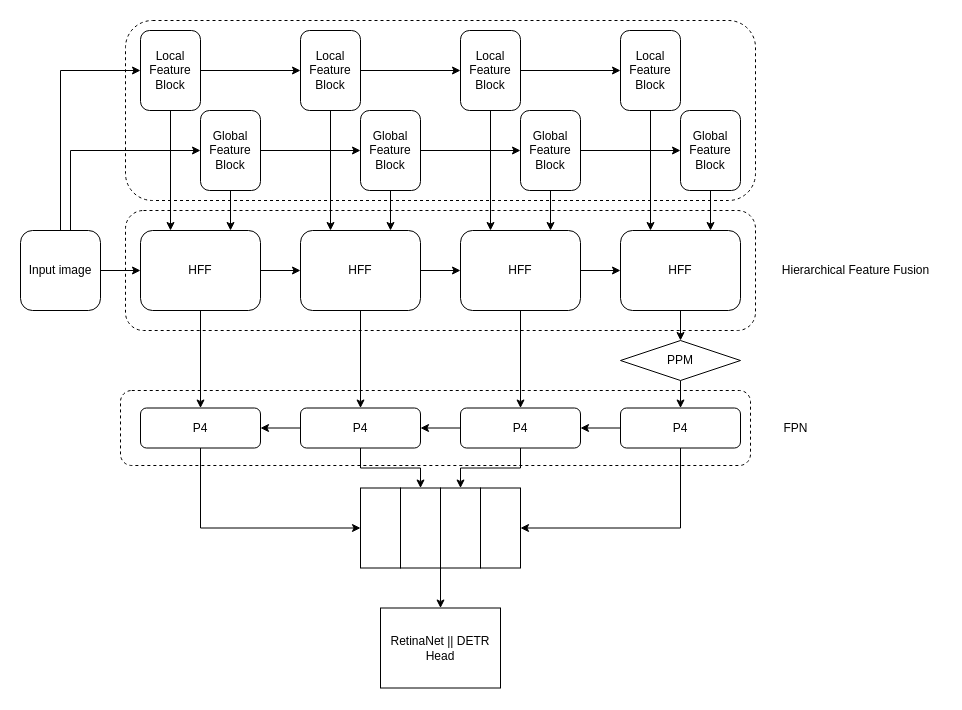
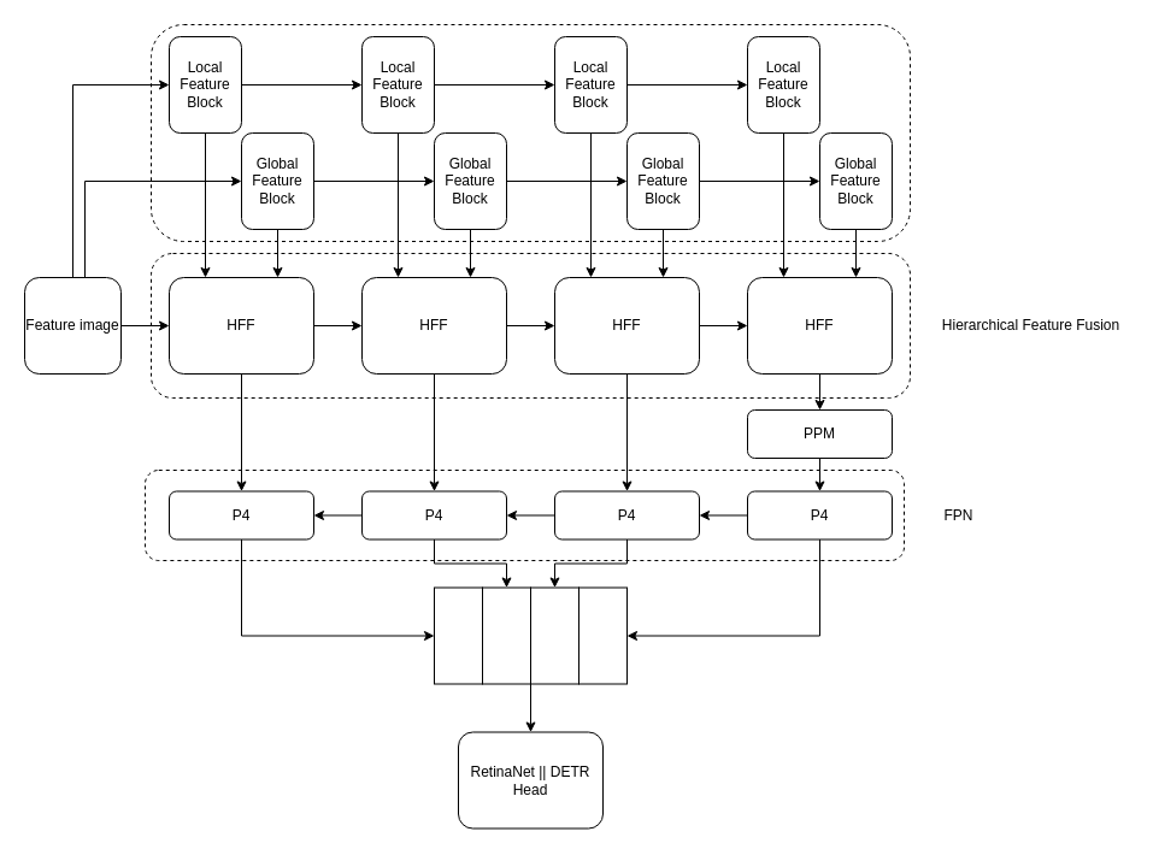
  <mxCell id="0" />
  <mxCell id="1" parent="0" />
  <mxCell id="2" value="" style="rounded=1;whiteSpace=wrap;html=1;fillColor=none;dashed=1;" parent="1" vertex="1"><mxGeometry x="125" y="210" width="630" height="120" as="geometry" /></mxCell>
  <mxCell id="3" style="edgeStyle=orthogonalEdgeStyle;rounded=0;orthogonalLoop=1;jettySize=auto;html=1;entryX=0;entryY=0.5;entryDx=0;entryDy=0;" parent="1" source="6" target="36" edge="1"><mxGeometry relative="1" as="geometry"><Array as="points"><mxPoint x="60" y="70" /></Array></mxGeometry></mxCell>
  <mxCell id="4" style="edgeStyle=orthogonalEdgeStyle;rounded=0;orthogonalLoop=1;jettySize=auto;html=1;entryX=0;entryY=0.5;entryDx=0;entryDy=0;" parent="1" source="6" target="20" edge="1"><mxGeometry relative="1" as="geometry"><Array as="points"><mxPoint x="70" y="150" /></Array></mxGeometry></mxCell>
  <mxCell id="5" value="" style="edgeStyle=orthogonalEdgeStyle;rounded=0;orthogonalLoop=1;jettySize=auto;html=1;" parent="1" source="6" target="9" edge="1"><mxGeometry relative="1" as="geometry" /></mxCell>
- <mxCell id="6" value="Input image" style="rounded=1;whiteSpace=wrap;html=1;" parent="1" vertex="1"><mxGeometry x="20" y="230" width="80" height="80" as="geometry" /></mxCell>
+ <mxCell id="6" value="Feature image" style="rounded=1;whiteSpace=wrap;html=1;" parent="1" vertex="1"><mxGeometry x="20" y="230" width="80" height="80" as="geometry" /></mxCell>
  <mxCell id="7" style="edgeStyle=orthogonalEdgeStyle;rounded=0;orthogonalLoop=1;jettySize=auto;html=1;entryX=0.5;entryY=0;entryDx=0;entryDy=0;" parent="1" source="9" target="52" edge="1"><mxGeometry relative="1" as="geometry" /></mxCell>
  <mxCell id="8" value="" style="edgeStyle=orthogonalEdgeStyle;rounded=0;orthogonalLoop=1;jettySize=auto;html=1;" parent="1" source="9" target="12" edge="1"><mxGeometry relative="1" as="geometry" /></mxCell>
  <mxCell id="9" value="HFF" style="rounded=1;whiteSpace=wrap;html=1;" parent="1" vertex="1"><mxGeometry x="140" y="230" width="120" height="80" as="geometry" /></mxCell>
  <mxCell id="10" style="edgeStyle=orthogonalEdgeStyle;rounded=0;orthogonalLoop=1;jettySize=auto;html=1;entryX=0.5;entryY=0;entryDx=0;entryDy=0;" parent="1" source="12" target="50" edge="1"><mxGeometry relative="1" as="geometry" /></mxCell>
  <mxCell id="11" value="" style="edgeStyle=orthogonalEdgeStyle;rounded=0;orthogonalLoop=1;jettySize=auto;html=1;" parent="1" source="12" target="15" edge="1"><mxGeometry relative="1" as="geometry" /></mxCell>
  <mxCell id="12" value="HFF" style="rounded=1;whiteSpace=wrap;html=1;" parent="1" vertex="1"><mxGeometry x="300" y="230" width="120" height="80" as="geometry" /></mxCell>
  <mxCell id="13" style="edgeStyle=orthogonalEdgeStyle;rounded=0;orthogonalLoop=1;jettySize=auto;html=1;entryX=0.5;entryY=0;entryDx=0;entryDy=0;" parent="1" source="15" target="47" edge="1"><mxGeometry relative="1" as="geometry" /></mxCell>
  <mxCell id="14" value="" style="edgeStyle=orthogonalEdgeStyle;rounded=0;orthogonalLoop=1;jettySize=auto;html=1;" parent="1" source="15" target="17" edge="1"><mxGeometry relative="1" as="geometry" /></mxCell>
  <mxCell id="15" value="HFF" style="rounded=1;whiteSpace=wrap;html=1;" parent="1" vertex="1"><mxGeometry x="460" y="230" width="120" height="80" as="geometry" /></mxCell>
  <mxCell id="16" style="edgeStyle=orthogonalEdgeStyle;rounded=0;orthogonalLoop=1;jettySize=auto;html=1;entryX=0.5;entryY=0;entryDx=0;entryDy=0;" parent="1" source="17" target="41" edge="1"><mxGeometry relative="1" as="geometry" /></mxCell>
  <mxCell id="17" value="HFF" style="rounded=1;whiteSpace=wrap;html=1;" parent="1" vertex="1"><mxGeometry x="620" y="230" width="120" height="80" as="geometry" /></mxCell>
  <mxCell id="18" style="edgeStyle=orthogonalEdgeStyle;rounded=0;orthogonalLoop=1;jettySize=auto;html=1;entryX=0.75;entryY=0;entryDx=0;entryDy=0;" parent="1" source="20" target="9" edge="1"><mxGeometry relative="1" as="geometry" /></mxCell>
  <mxCell id="19" style="edgeStyle=orthogonalEdgeStyle;rounded=0;orthogonalLoop=1;jettySize=auto;html=1;entryX=0;entryY=0.5;entryDx=0;entryDy=0;" parent="1" source="20" target="23" edge="1"><mxGeometry relative="1" as="geometry" /></mxCell>
  <mxCell id="20" value="Global Feature Block" style="rounded=1;whiteSpace=wrap;html=1;" parent="1" vertex="1"><mxGeometry x="200" y="110" width="60" height="80" as="geometry" /></mxCell>
  <mxCell id="21" style="edgeStyle=orthogonalEdgeStyle;rounded=0;orthogonalLoop=1;jettySize=auto;html=1;entryX=0.75;entryY=0;entryDx=0;entryDy=0;" parent="1" source="23" target="12" edge="1"><mxGeometry relative="1" as="geometry" /></mxCell>
  <mxCell id="22" style="edgeStyle=orthogonalEdgeStyle;rounded=0;orthogonalLoop=1;jettySize=auto;html=1;entryX=0;entryY=0.5;entryDx=0;entryDy=0;" parent="1" source="23" target="28" edge="1"><mxGeometry relative="1" as="geometry" /></mxCell>
  <mxCell id="23" value="Global Feature Block" style="rounded=1;whiteSpace=wrap;html=1;" parent="1" vertex="1"><mxGeometry x="360" y="110" width="60" height="80" as="geometry" /></mxCell>
  <mxCell id="24" style="edgeStyle=orthogonalEdgeStyle;rounded=0;orthogonalLoop=1;jettySize=auto;html=1;entryX=0.75;entryY=0;entryDx=0;entryDy=0;" parent="1" source="25" target="17" edge="1"><mxGeometry relative="1" as="geometry" /></mxCell>
  <mxCell id="25" value="Global Feature Block" style="rounded=1;whiteSpace=wrap;html=1;" parent="1" vertex="1"><mxGeometry x="680" y="110" width="60" height="80" as="geometry" /></mxCell>
  <mxCell id="26" style="edgeStyle=orthogonalEdgeStyle;rounded=0;orthogonalLoop=1;jettySize=auto;html=1;entryX=0.75;entryY=0;entryDx=0;entryDy=0;" parent="1" source="28" target="15" edge="1"><mxGeometry relative="1" as="geometry" /></mxCell>
  <mxCell id="27" value="" style="edgeStyle=orthogonalEdgeStyle;rounded=0;orthogonalLoop=1;jettySize=auto;html=1;" parent="1" source="28" target="25" edge="1"><mxGeometry relative="1" as="geometry" /></mxCell>
  <mxCell id="28" value="Global Feature Block" style="rounded=1;whiteSpace=wrap;html=1;" parent="1" vertex="1"><mxGeometry x="520" y="110" width="60" height="80" as="geometry" /></mxCell>
  <mxCell id="29" style="edgeStyle=orthogonalEdgeStyle;rounded=0;orthogonalLoop=1;jettySize=auto;html=1;entryX=0.25;entryY=0;entryDx=0;entryDy=0;" parent="1" source="30" target="17" edge="1"><mxGeometry relative="1" as="geometry" /></mxCell>
  <mxCell id="30" value="Local Feature Block" style="rounded=1;whiteSpace=wrap;html=1;" parent="1" vertex="1"><mxGeometry x="620" y="30" width="60" height="80" as="geometry" /></mxCell>
  <mxCell id="31" style="edgeStyle=orthogonalEdgeStyle;rounded=0;orthogonalLoop=1;jettySize=auto;html=1;entryX=0.25;entryY=0;entryDx=0;entryDy=0;" parent="1" source="33" target="15" edge="1"><mxGeometry relative="1" as="geometry" /></mxCell>
  <mxCell id="32" value="" style="edgeStyle=orthogonalEdgeStyle;rounded=0;orthogonalLoop=1;jettySize=auto;html=1;" parent="1" source="33" target="30" edge="1"><mxGeometry relative="1" as="geometry" /></mxCell>
  <mxCell id="33" value="Local Feature Block" style="rounded=1;whiteSpace=wrap;html=1;" parent="1" vertex="1"><mxGeometry x="460" y="30" width="60" height="80" as="geometry" /></mxCell>
  <mxCell id="34" style="edgeStyle=orthogonalEdgeStyle;rounded=0;orthogonalLoop=1;jettySize=auto;html=1;entryX=0.25;entryY=0;entryDx=0;entryDy=0;" parent="1" source="36" target="9" edge="1"><mxGeometry relative="1" as="geometry" /></mxCell>
  <mxCell id="35" style="edgeStyle=orthogonalEdgeStyle;rounded=0;orthogonalLoop=1;jettySize=auto;html=1;entryX=0;entryY=0.5;entryDx=0;entryDy=0;" parent="1" source="36" target="39" edge="1"><mxGeometry relative="1" as="geometry" /></mxCell>
  <mxCell id="36" value="Local Feature Block" style="rounded=1;whiteSpace=wrap;html=1;" parent="1" vertex="1"><mxGeometry x="140" y="30" width="60" height="80" as="geometry" /></mxCell>
  <mxCell id="37" style="edgeStyle=orthogonalEdgeStyle;rounded=0;orthogonalLoop=1;jettySize=auto;html=1;entryX=0.25;entryY=0;entryDx=0;entryDy=0;" parent="1" source="39" target="12" edge="1"><mxGeometry relative="1" as="geometry" /></mxCell>
  <mxCell id="38" value="" style="edgeStyle=orthogonalEdgeStyle;rounded=0;orthogonalLoop=1;jettySize=auto;html=1;" parent="1" source="39" target="33" edge="1"><mxGeometry relative="1" as="geometry" /></mxCell>
  <mxCell id="39" value="Local Feature Block" style="rounded=1;whiteSpace=wrap;html=1;" parent="1" vertex="1"><mxGeometry x="300" y="30" width="60" height="80" as="geometry" /></mxCell>
  <mxCell id="40" value="" style="edgeStyle=orthogonalEdgeStyle;rounded=0;orthogonalLoop=1;jettySize=auto;html=1;" parent="1" source="41" target="44" edge="1"><mxGeometry relative="1" as="geometry" /></mxCell>
- <mxCell id="41" value="PPM" style="rhombus;whiteSpace=wrap;html=1;" parent="1" vertex="1"><mxGeometry x="620" y="340" width="120" height="40" as="geometry" /></mxCell>
+ <mxCell id="41" value="PPM" style="rounded=1;whiteSpace=wrap;html=1;" parent="1" vertex="1"><mxGeometry x="620" y="340" width="120" height="40" as="geometry" /></mxCell>
  <mxCell id="42" value="" style="edgeStyle=orthogonalEdgeStyle;rounded=0;orthogonalLoop=1;jettySize=auto;html=1;" parent="1" source="44" target="47" edge="1"><mxGeometry relative="1" as="geometry" /></mxCell>
  <mxCell id="43" style="edgeStyle=orthogonalEdgeStyle;rounded=0;orthogonalLoop=1;jettySize=auto;html=1;entryX=1;entryY=0.5;entryDx=0;entryDy=0;" parent="1" source="44" target="57" edge="1"><mxGeometry relative="1" as="geometry"><Array as="points"><mxPoint x="680" y="527.5" /></Array></mxGeometry></mxCell>
  <mxCell id="44" value="P4" style="rounded=1;whiteSpace=wrap;html=1;" parent="1" vertex="1"><mxGeometry x="620" y="407.5" width="120" height="40" as="geometry" /></mxCell>
  <mxCell id="45" value="" style="edgeStyle=orthogonalEdgeStyle;rounded=0;orthogonalLoop=1;jettySize=auto;html=1;" parent="1" source="47" target="50" edge="1"><mxGeometry relative="1" as="geometry" /></mxCell>
  <mxCell id="46" style="edgeStyle=orthogonalEdgeStyle;rounded=0;orthogonalLoop=1;jettySize=auto;html=1;entryX=0.5;entryY=0;entryDx=0;entryDy=0;" parent="1" source="47" target="56" edge="1"><mxGeometry relative="1" as="geometry" /></mxCell>
  <mxCell id="47" value="P4" style="rounded=1;whiteSpace=wrap;html=1;" parent="1" vertex="1"><mxGeometry x="460" y="407.5" width="120" height="40" as="geometry" /></mxCell>
  <mxCell id="48" value="" style="edgeStyle=orthogonalEdgeStyle;rounded=0;orthogonalLoop=1;jettySize=auto;html=1;" parent="1" source="50" target="52" edge="1"><mxGeometry relative="1" as="geometry" /></mxCell>
  <mxCell id="49" style="edgeStyle=orthogonalEdgeStyle;rounded=0;orthogonalLoop=1;jettySize=auto;html=1;entryX=0.5;entryY=0;entryDx=0;entryDy=0;" parent="1" source="50" target="54" edge="1"><mxGeometry relative="1" as="geometry" /></mxCell>
  <mxCell id="50" value="P4" style="rounded=1;whiteSpace=wrap;html=1;" parent="1" vertex="1"><mxGeometry x="300" y="407.5" width="120" height="40" as="geometry" /></mxCell>
  <mxCell id="51" style="edgeStyle=orthogonalEdgeStyle;rounded=0;orthogonalLoop=1;jettySize=auto;html=1;entryX=0;entryY=0.5;entryDx=0;entryDy=0;" parent="1" source="52" target="53" edge="1"><mxGeometry relative="1" as="geometry"><Array as="points"><mxPoint x="200" y="527.5" /></Array></mxGeometry></mxCell>
  <mxCell id="52" value="P4" style="rounded=1;whiteSpace=wrap;html=1;" parent="1" vertex="1"><mxGeometry x="140" y="407.5" width="120" height="40" as="geometry" /></mxCell>
  <mxCell id="53" value="" style="whiteSpace=wrap;html=1;" parent="1" vertex="1"><mxGeometry x="360" y="487.5" width="40" height="80" as="geometry" /></mxCell>
  <mxCell id="54" value="" style="whiteSpace=wrap;html=1;" parent="1" vertex="1"><mxGeometry x="400" y="487.5" width="40" height="80" as="geometry" /></mxCell>
  <mxCell id="55" value="" style="edgeStyle=orthogonalEdgeStyle;rounded=0;orthogonalLoop=1;jettySize=auto;html=1;" parent="1" source="56" target="58" edge="1"><mxGeometry relative="1" as="geometry"><Array as="points"><mxPoint x="440" y="587.5" /><mxPoint x="440" y="587.5" /></Array></mxGeometry></mxCell>
  <mxCell id="56" value="" style="whiteSpace=wrap;html=1;" parent="1" vertex="1"><mxGeometry x="440" y="487.5" width="40" height="80" as="geometry" /></mxCell>
  <mxCell id="57" value="" style="whiteSpace=wrap;html=1;" parent="1" vertex="1"><mxGeometry x="480" y="487.5" width="40" height="80" as="geometry" /></mxCell>
- <mxCell id="58" value="RetinaNet || DETR&lt;div&gt;Head&lt;/div&gt;" style="whiteSpace=wrap;html=1;rounded=0;" parent="1" vertex="1"><mxGeometry x="380" y="607.5" width="120" height="80" as="geometry" /></mxCell>
+ <mxCell id="58" value="RetinaNet || DETR&lt;div&gt;Head&lt;/div&gt;" style="rounded=1;whiteSpace=wrap;html=1;" parent="1" vertex="1"><mxGeometry x="380" y="607.5" width="120" height="80" as="geometry" /></mxCell>
  <mxCell id="59" value="" style="rounded=1;whiteSpace=wrap;html=1;fillColor=none;dashed=1;" parent="1" vertex="1"><mxGeometry x="120" y="390" width="630" height="75" as="geometry" /></mxCell>
  <mxCell id="60" value="" style="rounded=1;whiteSpace=wrap;html=1;fillColor=none;dashed=1;" parent="1" vertex="1"><mxGeometry x="125" y="20" width="630" height="180" as="geometry" /></mxCell>
  <mxCell id="61" value="Hierarchical Feature Fusion" style="text;html=1;align=center;verticalAlign=middle;resizable=0;points=[];autosize=1;strokeColor=none;fillColor=none;" parent="1" vertex="1"><mxGeometry x="770" y="255" width="170" height="30" as="geometry" /></mxCell>
  <mxCell id="62" value="FPN" style="text;html=1;align=center;verticalAlign=middle;resizable=0;points=[];autosize=1;strokeColor=none;fillColor=none;" parent="1" vertex="1"><mxGeometry x="770" y="412.5" width="50" height="30" as="geometry" /></mxCell>
